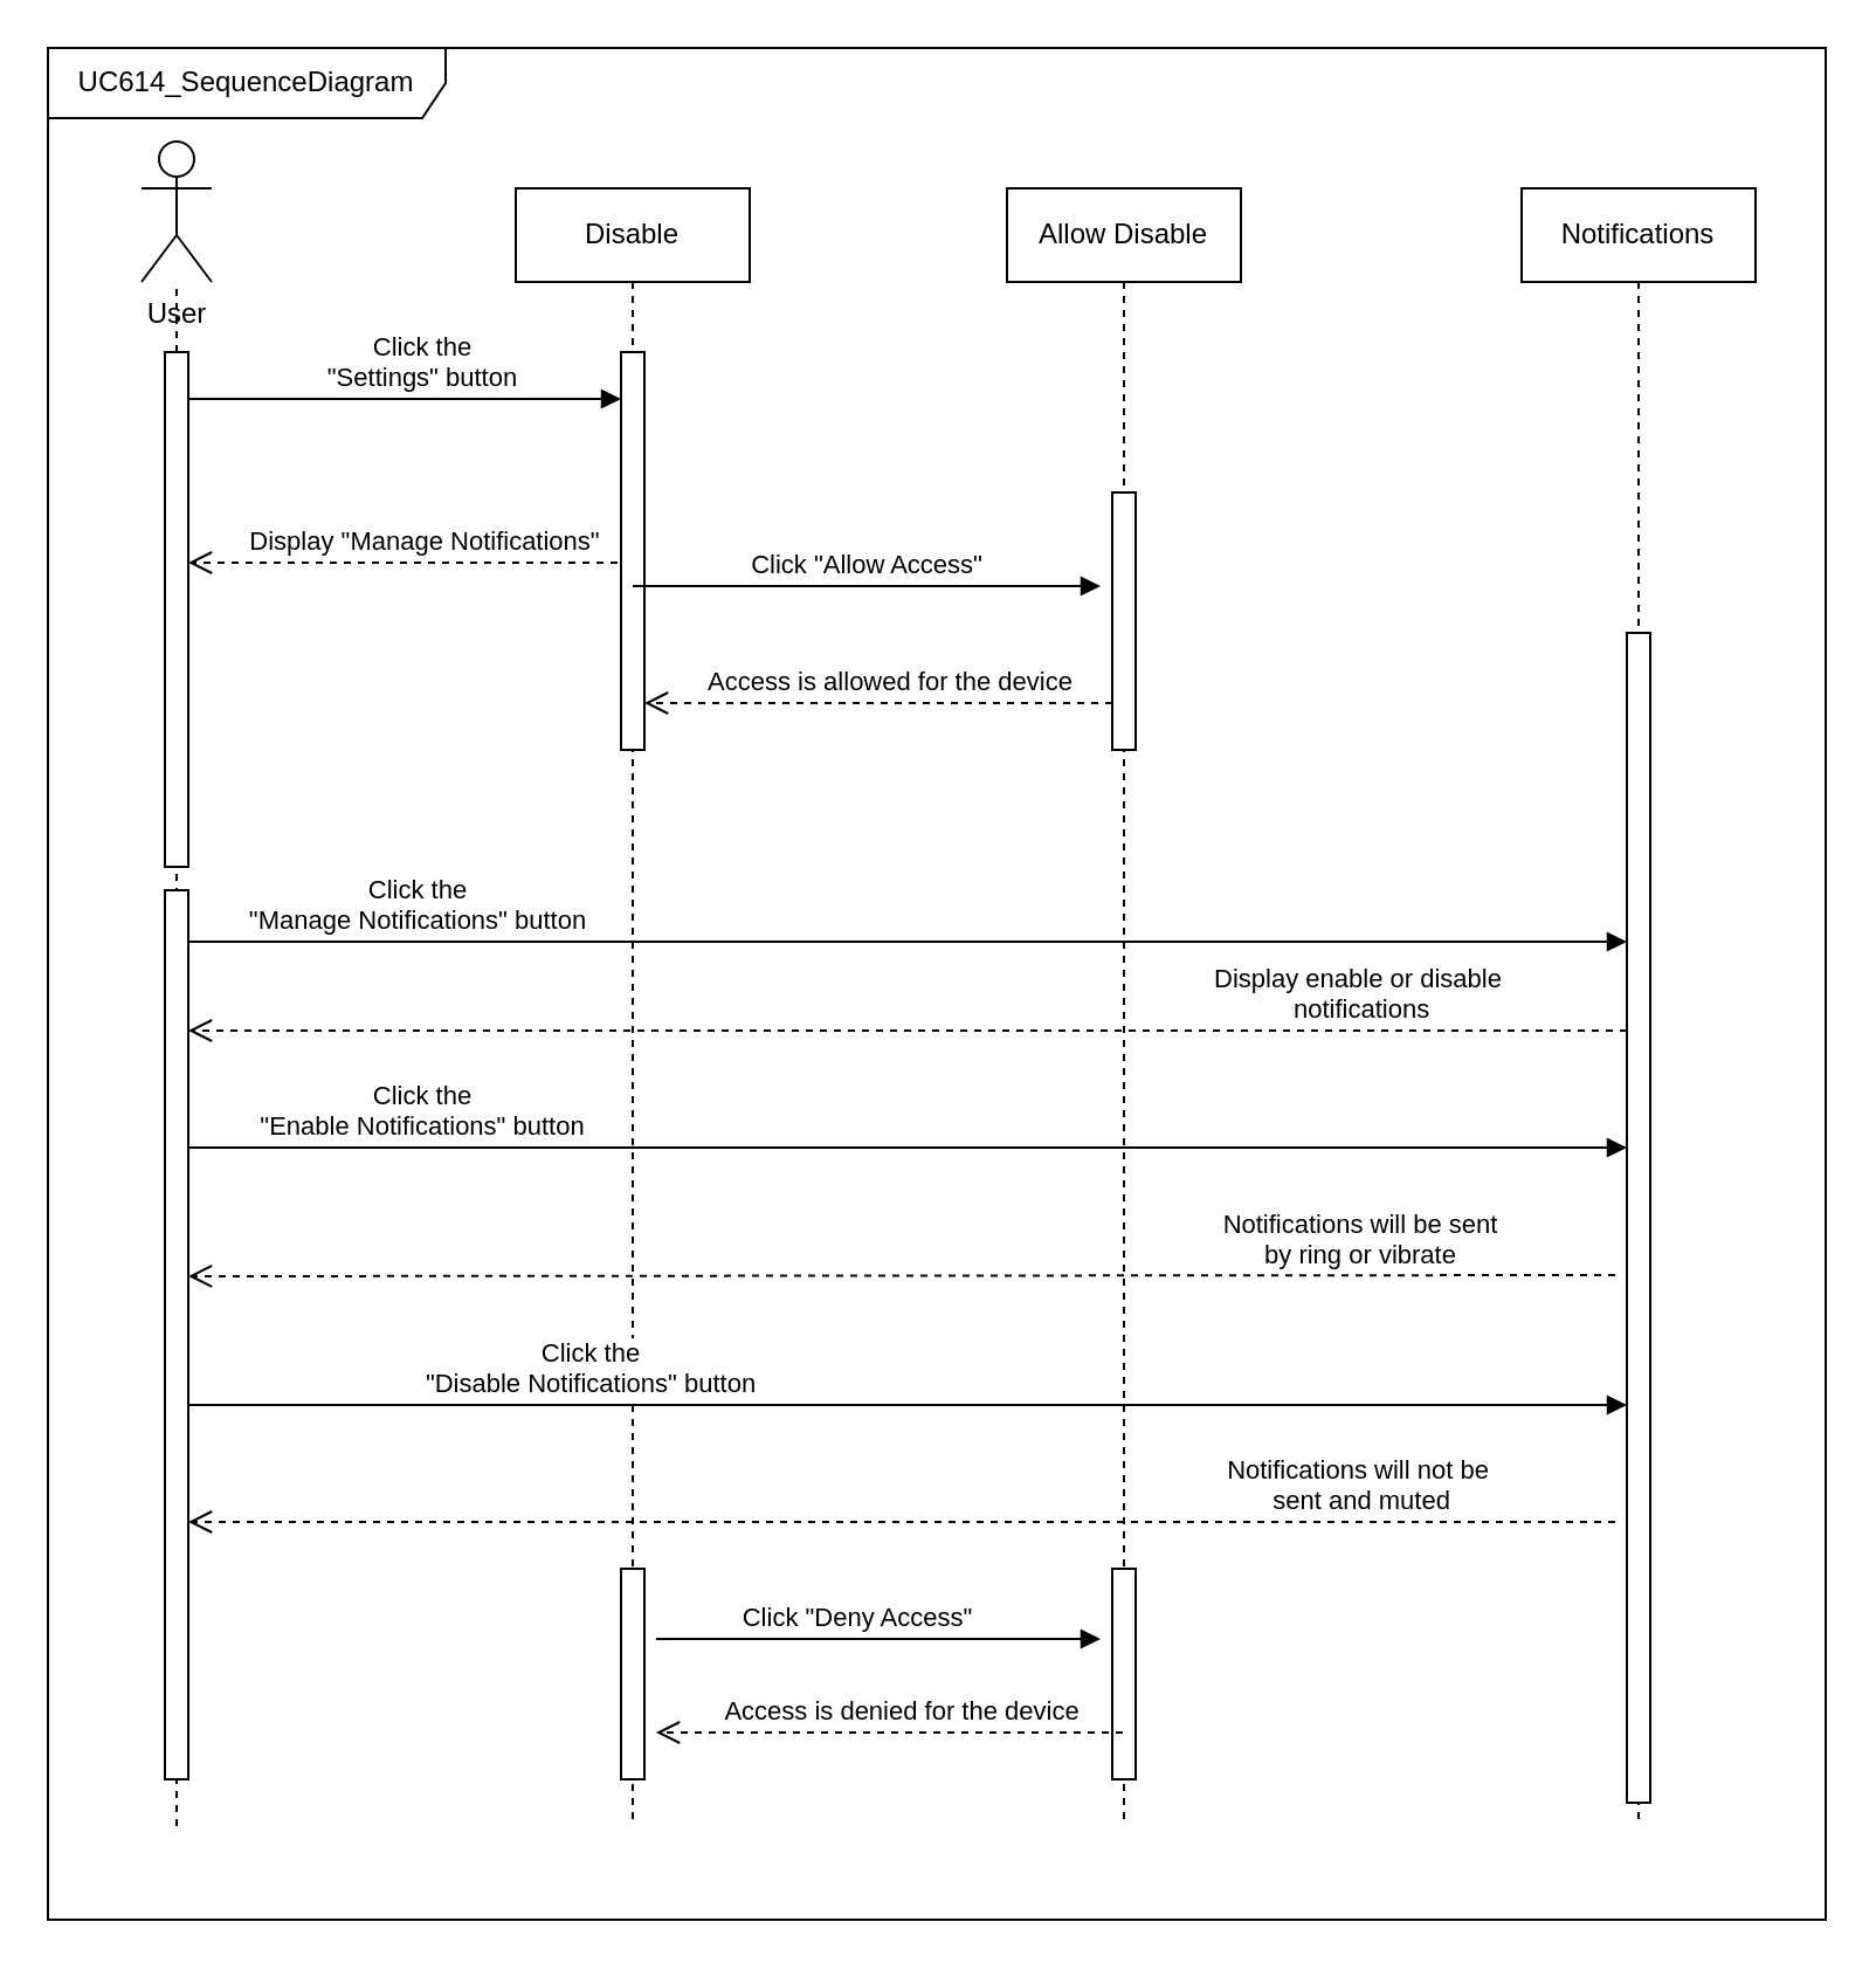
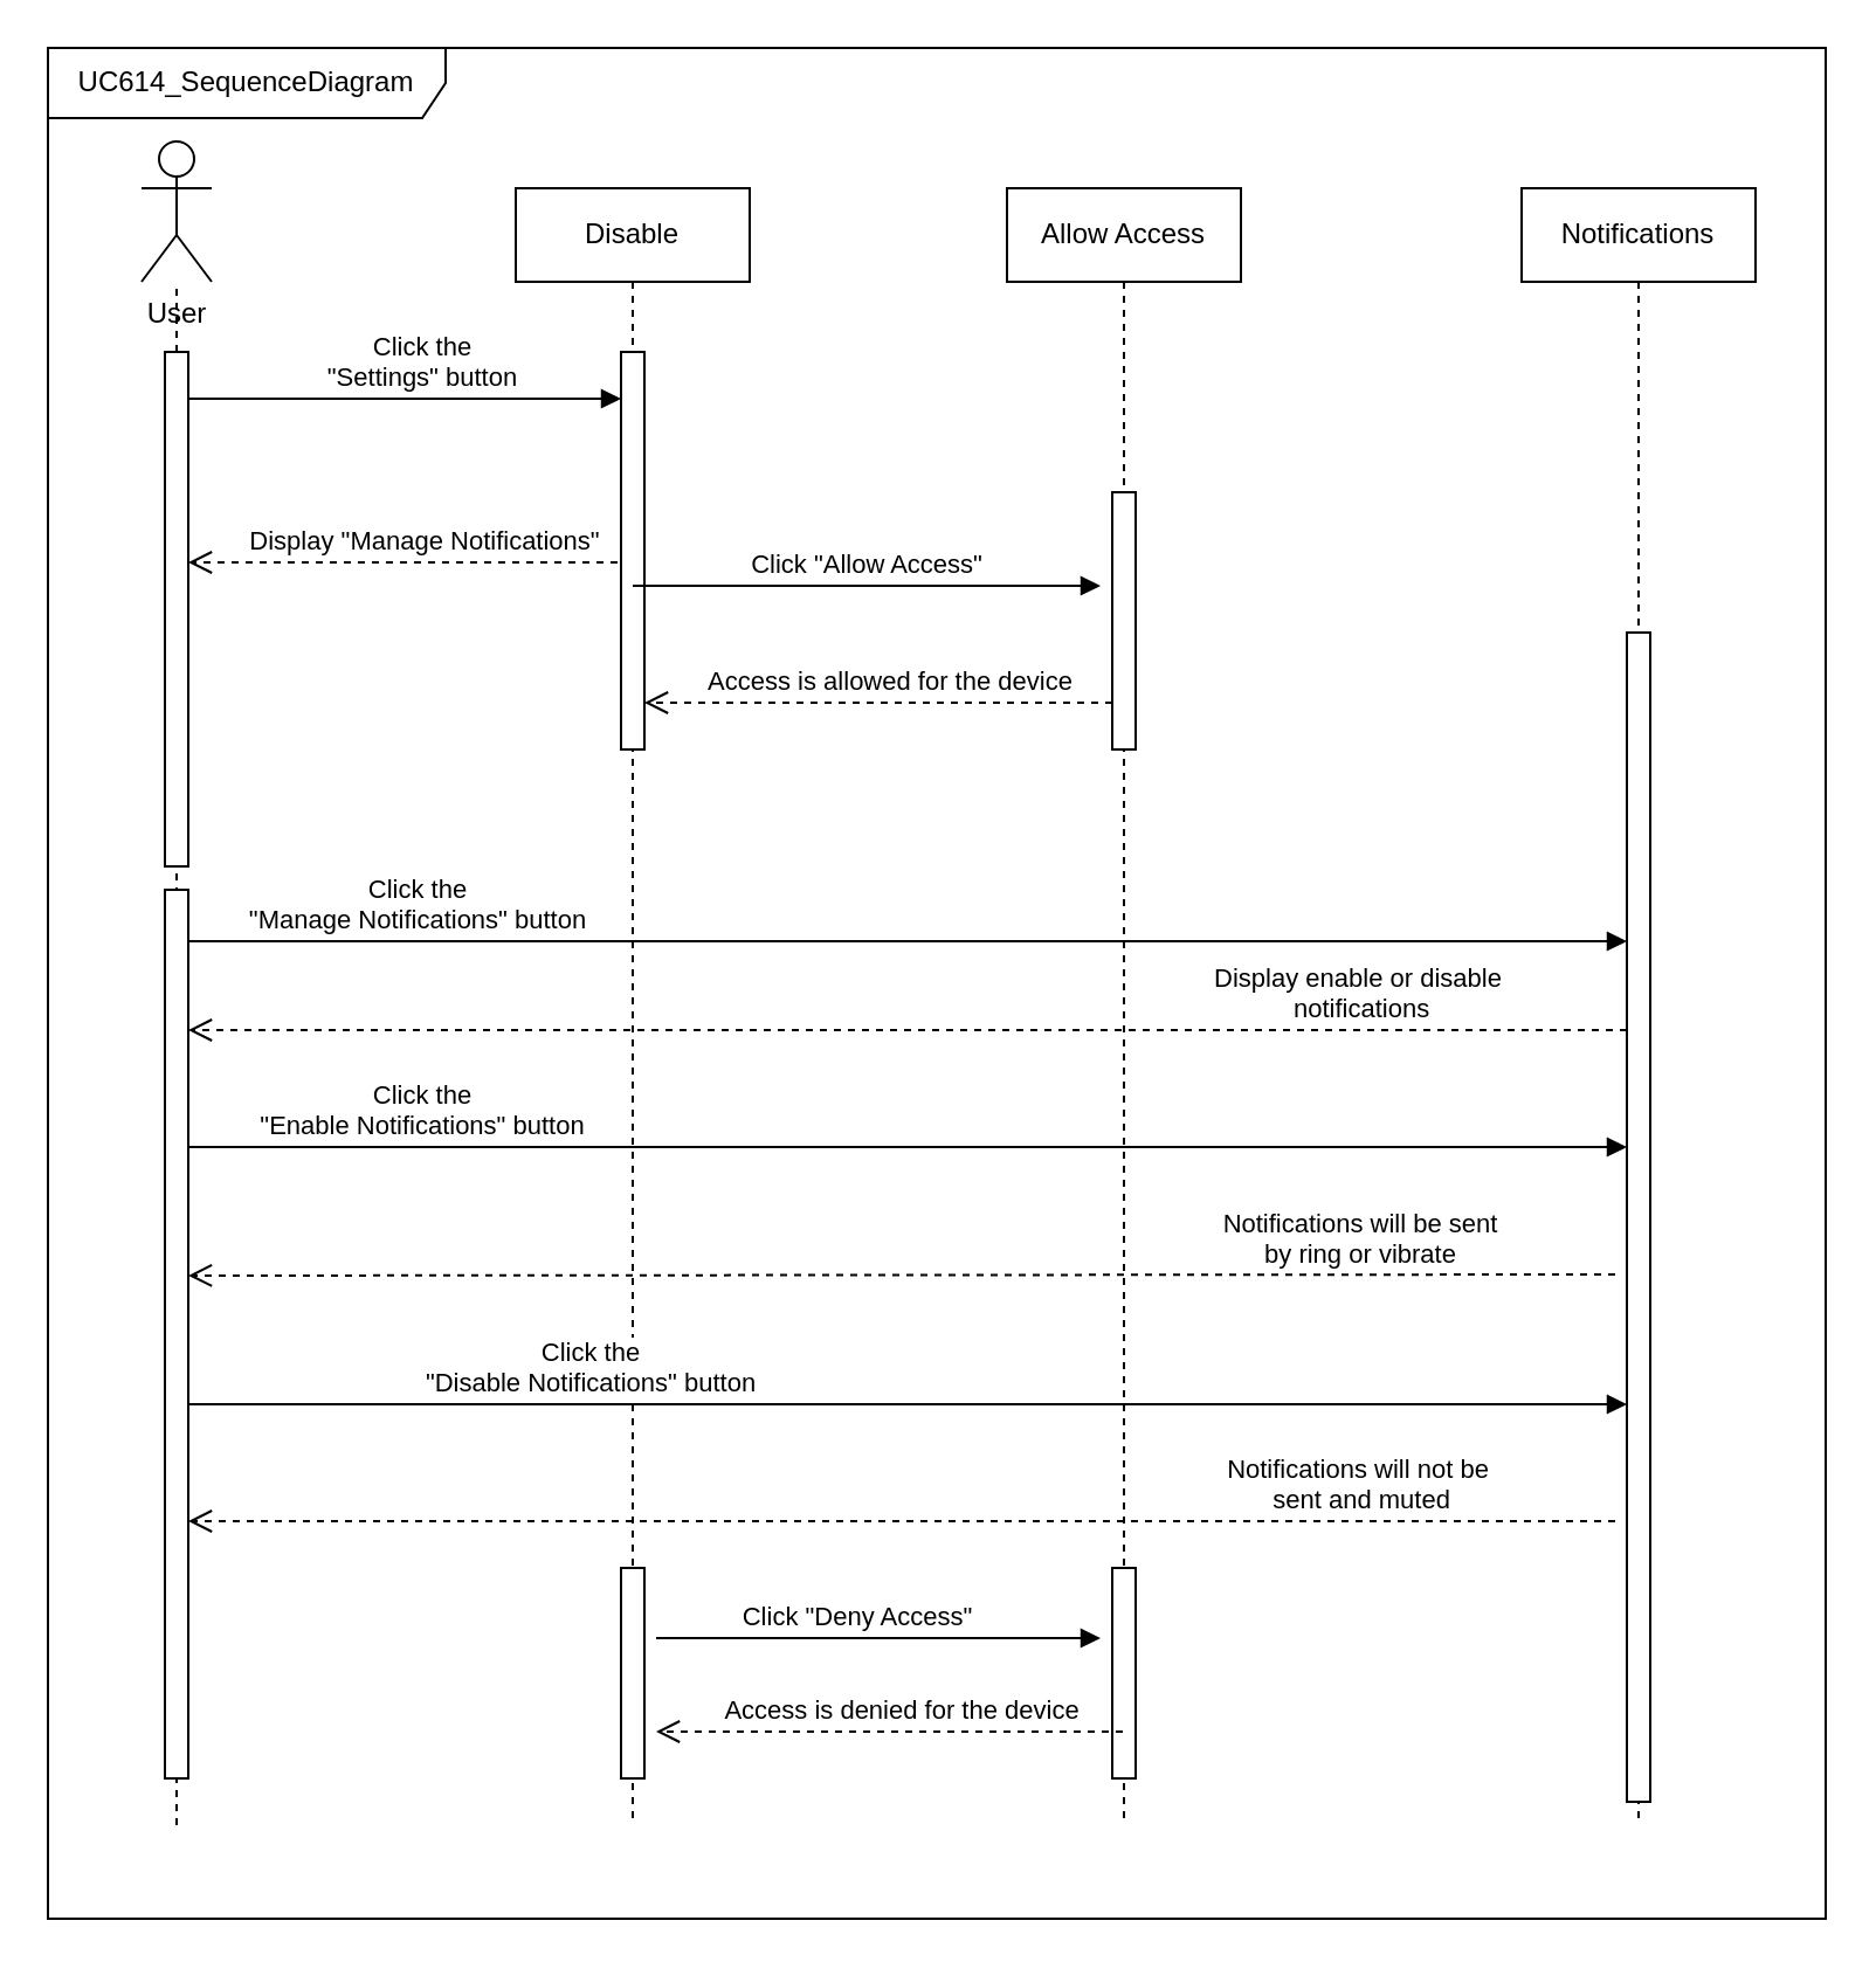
  <mxCell id="0" />
  <mxCell id="1" parent="0" />
  <mxCell id="2" value="Click the &lt;br&gt;&quot;Settings&quot; button" style="html=1;verticalAlign=bottom;endArrow=block;edgeStyle=elbowEdgeStyle;elbow=vertical;curved=0;rounded=0;" parent="1" target="11" edge="1"><mxGeometry x="0.15" relative="1" as="geometry"><mxPoint x="75" y="160" as="sourcePoint" /><Array as="points"><mxPoint x="170" y="170" /></Array><mxPoint x="245" y="160" as="targetPoint" /><mxPoint as="offset" /></mxGeometry></mxCell>
  <mxCell id="3" value="User" style="shape=umlActor;verticalLabelPosition=bottom;verticalAlign=top;html=1;outlineConnect=0;" parent="1" vertex="1"><mxGeometry x="60" y="60" width="30" height="60" as="geometry" /></mxCell>
  <mxCell id="4" value="" style="endArrow=none;dashed=1;html=1;rounded=0;" parent="1" source="6" target="3" edge="1"><mxGeometry width="50" height="50" relative="1" as="geometry"><mxPoint x="75" y="390" as="sourcePoint" /><mxPoint x="430" y="310" as="targetPoint" /></mxGeometry></mxCell>
  <mxCell id="5" value="" style="endArrow=none;dashed=1;html=1;rounded=0;" parent="1" target="6" edge="1"><mxGeometry width="50" height="50" relative="1" as="geometry"><mxPoint x="75" y="400" as="sourcePoint" /><mxPoint x="75" y="120" as="targetPoint" /><Array as="points" /></mxGeometry></mxCell>
  <mxCell id="6" value="" style="html=1;points=[];perimeter=orthogonalPerimeter;outlineConnect=0;targetShapes=umlLifeline;portConstraint=eastwest;newEdgeStyle={&quot;edgeStyle&quot;:&quot;elbowEdgeStyle&quot;,&quot;elbow&quot;:&quot;vertical&quot;,&quot;curved&quot;:0,&quot;rounded&quot;:0};" parent="1" vertex="1"><mxGeometry x="70" y="150" width="10" height="220" as="geometry" /></mxCell>
  <mxCell id="7" value="Display &quot;Manage Notifications&quot;&lt;span id=&quot;docs-internal-guid-6458af00-7fff-c97e-c29c-b792e0b922f8&quot;&gt;&lt;/span&gt;" style="html=1;verticalAlign=bottom;endArrow=open;dashed=1;endSize=8;edgeStyle=elbowEdgeStyle;elbow=vertical;curved=0;rounded=0;" parent="1" source="10" edge="1"><mxGeometry x="-0.055" relative="1" as="geometry"><mxPoint x="420" y="240" as="sourcePoint" /><mxPoint x="80" y="240" as="targetPoint" /><mxPoint x="1" as="offset" /><Array as="points"><mxPoint x="200" y="240" /></Array></mxGeometry></mxCell>
  <mxCell id="8" value="" style="html=1;points=[];perimeter=orthogonalPerimeter;outlineConnect=0;targetShapes=umlLifeline;portConstraint=eastwest;newEdgeStyle={&quot;edgeStyle&quot;:&quot;elbowEdgeStyle&quot;,&quot;elbow&quot;:&quot;vertical&quot;,&quot;curved&quot;:0,&quot;rounded&quot;:0};" parent="1" vertex="1"><mxGeometry x="70" y="780" width="10" as="geometry" /></mxCell>
  <mxCell id="9" value="UC614_SequenceDiagram" style="shape=umlFrame;whiteSpace=wrap;html=1;pointerEvents=0;width=170;height=30;" parent="1" vertex="1"><mxGeometry x="20" y="20" width="760" height="800" as="geometry" /></mxCell>
  <mxCell id="10" value="Disable" style="shape=umlLifeline;perimeter=lifelinePerimeter;whiteSpace=wrap;html=1;container=0;dropTarget=0;collapsible=0;recursiveResize=0;outlineConnect=0;portConstraint=eastwest;newEdgeStyle={&quot;edgeStyle&quot;:&quot;elbowEdgeStyle&quot;,&quot;elbow&quot;:&quot;vertical&quot;,&quot;curved&quot;:0,&quot;rounded&quot;:0};" parent="1" vertex="1"><mxGeometry x="220" y="80" width="100" height="700" as="geometry" /></mxCell>
  <mxCell id="11" value="" style="html=1;points=[];perimeter=orthogonalPerimeter;outlineConnect=0;targetShapes=umlLifeline;portConstraint=eastwest;newEdgeStyle={&quot;edgeStyle&quot;:&quot;elbowEdgeStyle&quot;,&quot;elbow&quot;:&quot;vertical&quot;,&quot;curved&quot;:0,&quot;rounded&quot;:0};" parent="10" vertex="1"><mxGeometry x="45" y="70" width="10" height="170" as="geometry" /></mxCell>
  <mxCell id="12" value="" style="html=1;points=[];perimeter=orthogonalPerimeter;outlineConnect=0;targetShapes=umlLifeline;portConstraint=eastwest;newEdgeStyle={&quot;edgeStyle&quot;:&quot;elbowEdgeStyle&quot;,&quot;elbow&quot;:&quot;vertical&quot;,&quot;curved&quot;:0,&quot;rounded&quot;:0};" parent="10" vertex="1"><mxGeometry x="45" y="590" width="10" height="90" as="geometry" /></mxCell>
- <mxCell id="13" value="Allow Disable" style="shape=umlLifeline;perimeter=lifelinePerimeter;whiteSpace=wrap;html=1;container=0;dropTarget=0;collapsible=0;recursiveResize=0;outlineConnect=0;portConstraint=eastwest;newEdgeStyle={&quot;edgeStyle&quot;:&quot;elbowEdgeStyle&quot;,&quot;elbow&quot;:&quot;vertical&quot;,&quot;curved&quot;:0,&quot;rounded&quot;:0};" parent="1" vertex="1"><mxGeometry x="430" y="80" width="100" height="700" as="geometry" /></mxCell>
+ <mxCell id="13" value="Allow Access" style="shape=umlLifeline;perimeter=lifelinePerimeter;whiteSpace=wrap;html=1;container=0;dropTarget=0;collapsible=0;recursiveResize=0;outlineConnect=0;portConstraint=eastwest;newEdgeStyle={&quot;edgeStyle&quot;:&quot;elbowEdgeStyle&quot;,&quot;elbow&quot;:&quot;vertical&quot;,&quot;curved&quot;:0,&quot;rounded&quot;:0};" parent="1" vertex="1"><mxGeometry x="430" y="80" width="100" height="700" as="geometry" /></mxCell>
  <mxCell id="14" value="" style="html=1;points=[];perimeter=orthogonalPerimeter;outlineConnect=0;targetShapes=umlLifeline;portConstraint=eastwest;newEdgeStyle={&quot;edgeStyle&quot;:&quot;elbowEdgeStyle&quot;,&quot;elbow&quot;:&quot;vertical&quot;,&quot;curved&quot;:0,&quot;rounded&quot;:0};" parent="13" vertex="1"><mxGeometry x="45" y="130" width="10" height="110" as="geometry" /></mxCell>
  <mxCell id="15" value="" style="html=1;points=[];perimeter=orthogonalPerimeter;outlineConnect=0;targetShapes=umlLifeline;portConstraint=eastwest;newEdgeStyle={&quot;edgeStyle&quot;:&quot;elbowEdgeStyle&quot;,&quot;elbow&quot;:&quot;vertical&quot;,&quot;curved&quot;:0,&quot;rounded&quot;:0};" parent="13" vertex="1"><mxGeometry x="45" y="590" width="10" height="90" as="geometry" /></mxCell>
  <mxCell id="16" value="Click &quot;Deny Access&quot;" style="html=1;verticalAlign=bottom;endArrow=block;edgeStyle=elbowEdgeStyle;elbow=vertical;curved=0;rounded=0;" parent="1" edge="1"><mxGeometry x="-0.098" width="80" relative="1" as="geometry"><mxPoint x="280" y="700" as="sourcePoint" /><mxPoint x="470" y="700" as="targetPoint" /><Array as="points"><mxPoint x="330" y="700" /><mxPoint x="350" y="300" /></Array><mxPoint as="offset" /></mxGeometry></mxCell>
  <mxCell id="17" value="Notifications" style="shape=umlLifeline;perimeter=lifelinePerimeter;whiteSpace=wrap;html=1;container=0;dropTarget=0;collapsible=0;recursiveResize=0;outlineConnect=0;portConstraint=eastwest;newEdgeStyle={&quot;edgeStyle&quot;:&quot;elbowEdgeStyle&quot;,&quot;elbow&quot;:&quot;vertical&quot;,&quot;curved&quot;:0,&quot;rounded&quot;:0};" parent="1" vertex="1"><mxGeometry x="650" y="80" width="100" height="700" as="geometry" /></mxCell>
  <mxCell id="18" value="" style="html=1;points=[];perimeter=orthogonalPerimeter;outlineConnect=0;targetShapes=umlLifeline;portConstraint=eastwest;newEdgeStyle={&quot;edgeStyle&quot;:&quot;elbowEdgeStyle&quot;,&quot;elbow&quot;:&quot;vertical&quot;,&quot;curved&quot;:0,&quot;rounded&quot;:0};" parent="17" vertex="1"><mxGeometry x="45" y="190" width="10" height="500" as="geometry" /></mxCell>
  <mxCell id="19" value="" style="endArrow=none;dashed=1;html=1;rounded=0;" parent="1" source="22" edge="1"><mxGeometry width="50" height="50" relative="1" as="geometry"><mxPoint x="75" y="680" as="sourcePoint" /><mxPoint x="75" y="400" as="targetPoint" /><Array as="points"><mxPoint x="75" y="390" /></Array></mxGeometry></mxCell>
  <mxCell id="20" value="Display enable or disable&lt;br&gt;&amp;nbsp;notifications" style="html=1;verticalAlign=bottom;endArrow=open;dashed=1;endSize=8;edgeStyle=elbowEdgeStyle;elbow=vertical;curved=0;rounded=0;" parent="1" source="18" target="22" edge="1"><mxGeometry x="-0.626" relative="1" as="geometry"><mxPoint x="310" y="370" as="sourcePoint" /><mxPoint x="280" y="500" as="targetPoint" /><Array as="points"><mxPoint x="360" y="440" /><mxPoint x="120" y="540" /><mxPoint x="390" y="520" /><mxPoint x="530" y="500" /><mxPoint x="500" y="500" /><mxPoint x="380" y="490" /><mxPoint x="540" y="420" /><mxPoint x="560" y="420" /></Array><mxPoint as="offset" /></mxGeometry></mxCell>
  <mxCell id="21" value="" style="endArrow=none;dashed=1;html=1;rounded=0;" parent="1" source="8" target="22" edge="1"><mxGeometry width="50" height="50" relative="1" as="geometry"><mxPoint x="75" y="780" as="sourcePoint" /><mxPoint x="75" y="400" as="targetPoint" /><Array as="points" /></mxGeometry></mxCell>
  <mxCell id="22" value="" style="html=1;points=[];perimeter=orthogonalPerimeter;outlineConnect=0;targetShapes=umlLifeline;portConstraint=eastwest;newEdgeStyle={&quot;edgeStyle&quot;:&quot;elbowEdgeStyle&quot;,&quot;elbow&quot;:&quot;vertical&quot;,&quot;curved&quot;:0,&quot;rounded&quot;:0};" parent="1" vertex="1"><mxGeometry x="70" y="380" width="10" height="380" as="geometry" /></mxCell>
  <mxCell id="23" value="Click the&lt;br&gt;&quot;Enable Notifications&quot; button" style="html=1;verticalAlign=bottom;endArrow=block;edgeStyle=elbowEdgeStyle;elbow=vertical;curved=0;rounded=0;exitX=1;exitY=0.889;exitDx=0;exitDy=0;exitPerimeter=0;" parent="1" target="18" edge="1"><mxGeometry x="-0.302" width="80" relative="1" as="geometry"><mxPoint x="80" y="666" as="sourcePoint" /><mxPoint x="265" y="620" as="targetPoint" /><Array as="points"><mxPoint x="150" y="490" /><mxPoint x="360" y="620" /></Array><mxPoint as="offset" /></mxGeometry></mxCell>
  <mxCell id="24" value="Click the&lt;br&gt;&quot;Disable Notifications&quot; button" style="html=1;verticalAlign=bottom;endArrow=block;edgeStyle=elbowEdgeStyle;elbow=vertical;curved=0;rounded=0;" parent="1" target="18" edge="1"><mxGeometry x="-0.441" width="80" relative="1" as="geometry"><mxPoint x="80" y="600" as="sourcePoint" /><mxPoint x="690" y="600" as="targetPoint" /><Array as="points"><mxPoint x="370" y="600" /></Array><mxPoint as="offset" /></mxGeometry></mxCell>
  <mxCell id="25" value="Notifications will be sent &lt;br&gt;by ring or vibrate" style="html=1;verticalAlign=bottom;endArrow=open;dashed=1;endSize=8;edgeStyle=elbowEdgeStyle;elbow=vertical;curved=0;rounded=0;" parent="1" edge="1"><mxGeometry x="-0.639" relative="1" as="geometry"><mxPoint x="690" y="544.5" as="sourcePoint" /><mxPoint x="80" y="544.5" as="targetPoint" /><mxPoint as="offset" /></mxGeometry></mxCell>
  <mxCell id="26" value="Notifications will not be&lt;br&gt;&amp;nbsp;sent and muted" style="html=1;verticalAlign=bottom;endArrow=open;dashed=1;endSize=8;edgeStyle=elbowEdgeStyle;elbow=vertical;curved=0;rounded=0;" parent="1" edge="1"><mxGeometry x="-0.639" relative="1" as="geometry"><mxPoint x="690" y="650" as="sourcePoint" /><mxPoint x="80" y="650" as="targetPoint" /><mxPoint as="offset" /></mxGeometry></mxCell>
  <mxCell id="27" value="Access is allowed for the device" style="html=1;verticalAlign=bottom;endArrow=open;dashed=1;endSize=8;edgeStyle=elbowEdgeStyle;elbow=vertical;curved=0;rounded=0;" parent="1" source="14" target="11" edge="1"><mxGeometry x="-0.05" relative="1" as="geometry"><mxPoint x="470" y="340" as="sourcePoint" /><mxPoint x="80" y="340" as="targetPoint" /><Array as="points"><mxPoint x="380" y="300" /><mxPoint x="120" y="340" /><mxPoint x="390" y="320" /><mxPoint x="530" y="300" /><mxPoint x="500" y="300" /><mxPoint x="380" y="290" /><mxPoint x="540" y="220" /><mxPoint x="560" y="220" /></Array><mxPoint as="offset" /></mxGeometry></mxCell>
  <mxCell id="28" value="Click &quot;Allow Access&quot;" style="html=1;verticalAlign=bottom;endArrow=block;edgeStyle=elbowEdgeStyle;elbow=vertical;curved=0;rounded=0;exitX=0.5;exitY=0.588;exitDx=0;exitDy=0;exitPerimeter=0;" parent="1" source="11" edge="1"><mxGeometry x="0.0" width="80" relative="1" as="geometry"><mxPoint x="280" y="250" as="sourcePoint" /><mxPoint x="470" y="250" as="targetPoint" /><Array as="points"><mxPoint x="460" y="250" /><mxPoint x="370" y="250" /></Array><mxPoint as="offset" /></mxGeometry></mxCell>
  <mxCell id="29" value="Access is denied for the device" style="html=1;verticalAlign=bottom;endArrow=open;dashed=1;endSize=8;edgeStyle=elbowEdgeStyle;elbow=vertical;curved=0;rounded=0;" parent="1" source="13" edge="1"><mxGeometry x="-0.05" relative="1" as="geometry"><mxPoint x="470" y="740" as="sourcePoint" /><mxPoint x="280" y="740" as="targetPoint" /><Array as="points"><mxPoint x="430" y="740" /><mxPoint x="370" y="740" /><mxPoint x="115" y="780" /><mxPoint x="385" y="760" /><mxPoint x="525" y="740" /><mxPoint x="495" y="740" /><mxPoint x="375" y="730" /><mxPoint x="535" y="660" /><mxPoint x="555" y="660" /></Array><mxPoint as="offset" /></mxGeometry></mxCell>
  <mxCell id="30" value="Click the&lt;br&gt;&quot;Manage Notifications&quot; button" style="html=1;verticalAlign=bottom;endArrow=block;edgeStyle=elbowEdgeStyle;elbow=vertical;curved=0;rounded=0;exitX=1;exitY=0.889;exitDx=0;exitDy=0;exitPerimeter=0;" edge="1" parent="1"><mxGeometry x="-0.589" width="80" relative="1" as="geometry"><mxPoint x="80" y="438" as="sourcePoint" /><mxPoint x="695" y="402" as="targetPoint" /><Array as="points"><mxPoint x="450" y="402" /><mxPoint x="360" y="392" /></Array><mxPoint as="offset" /></mxGeometry></mxCell>
